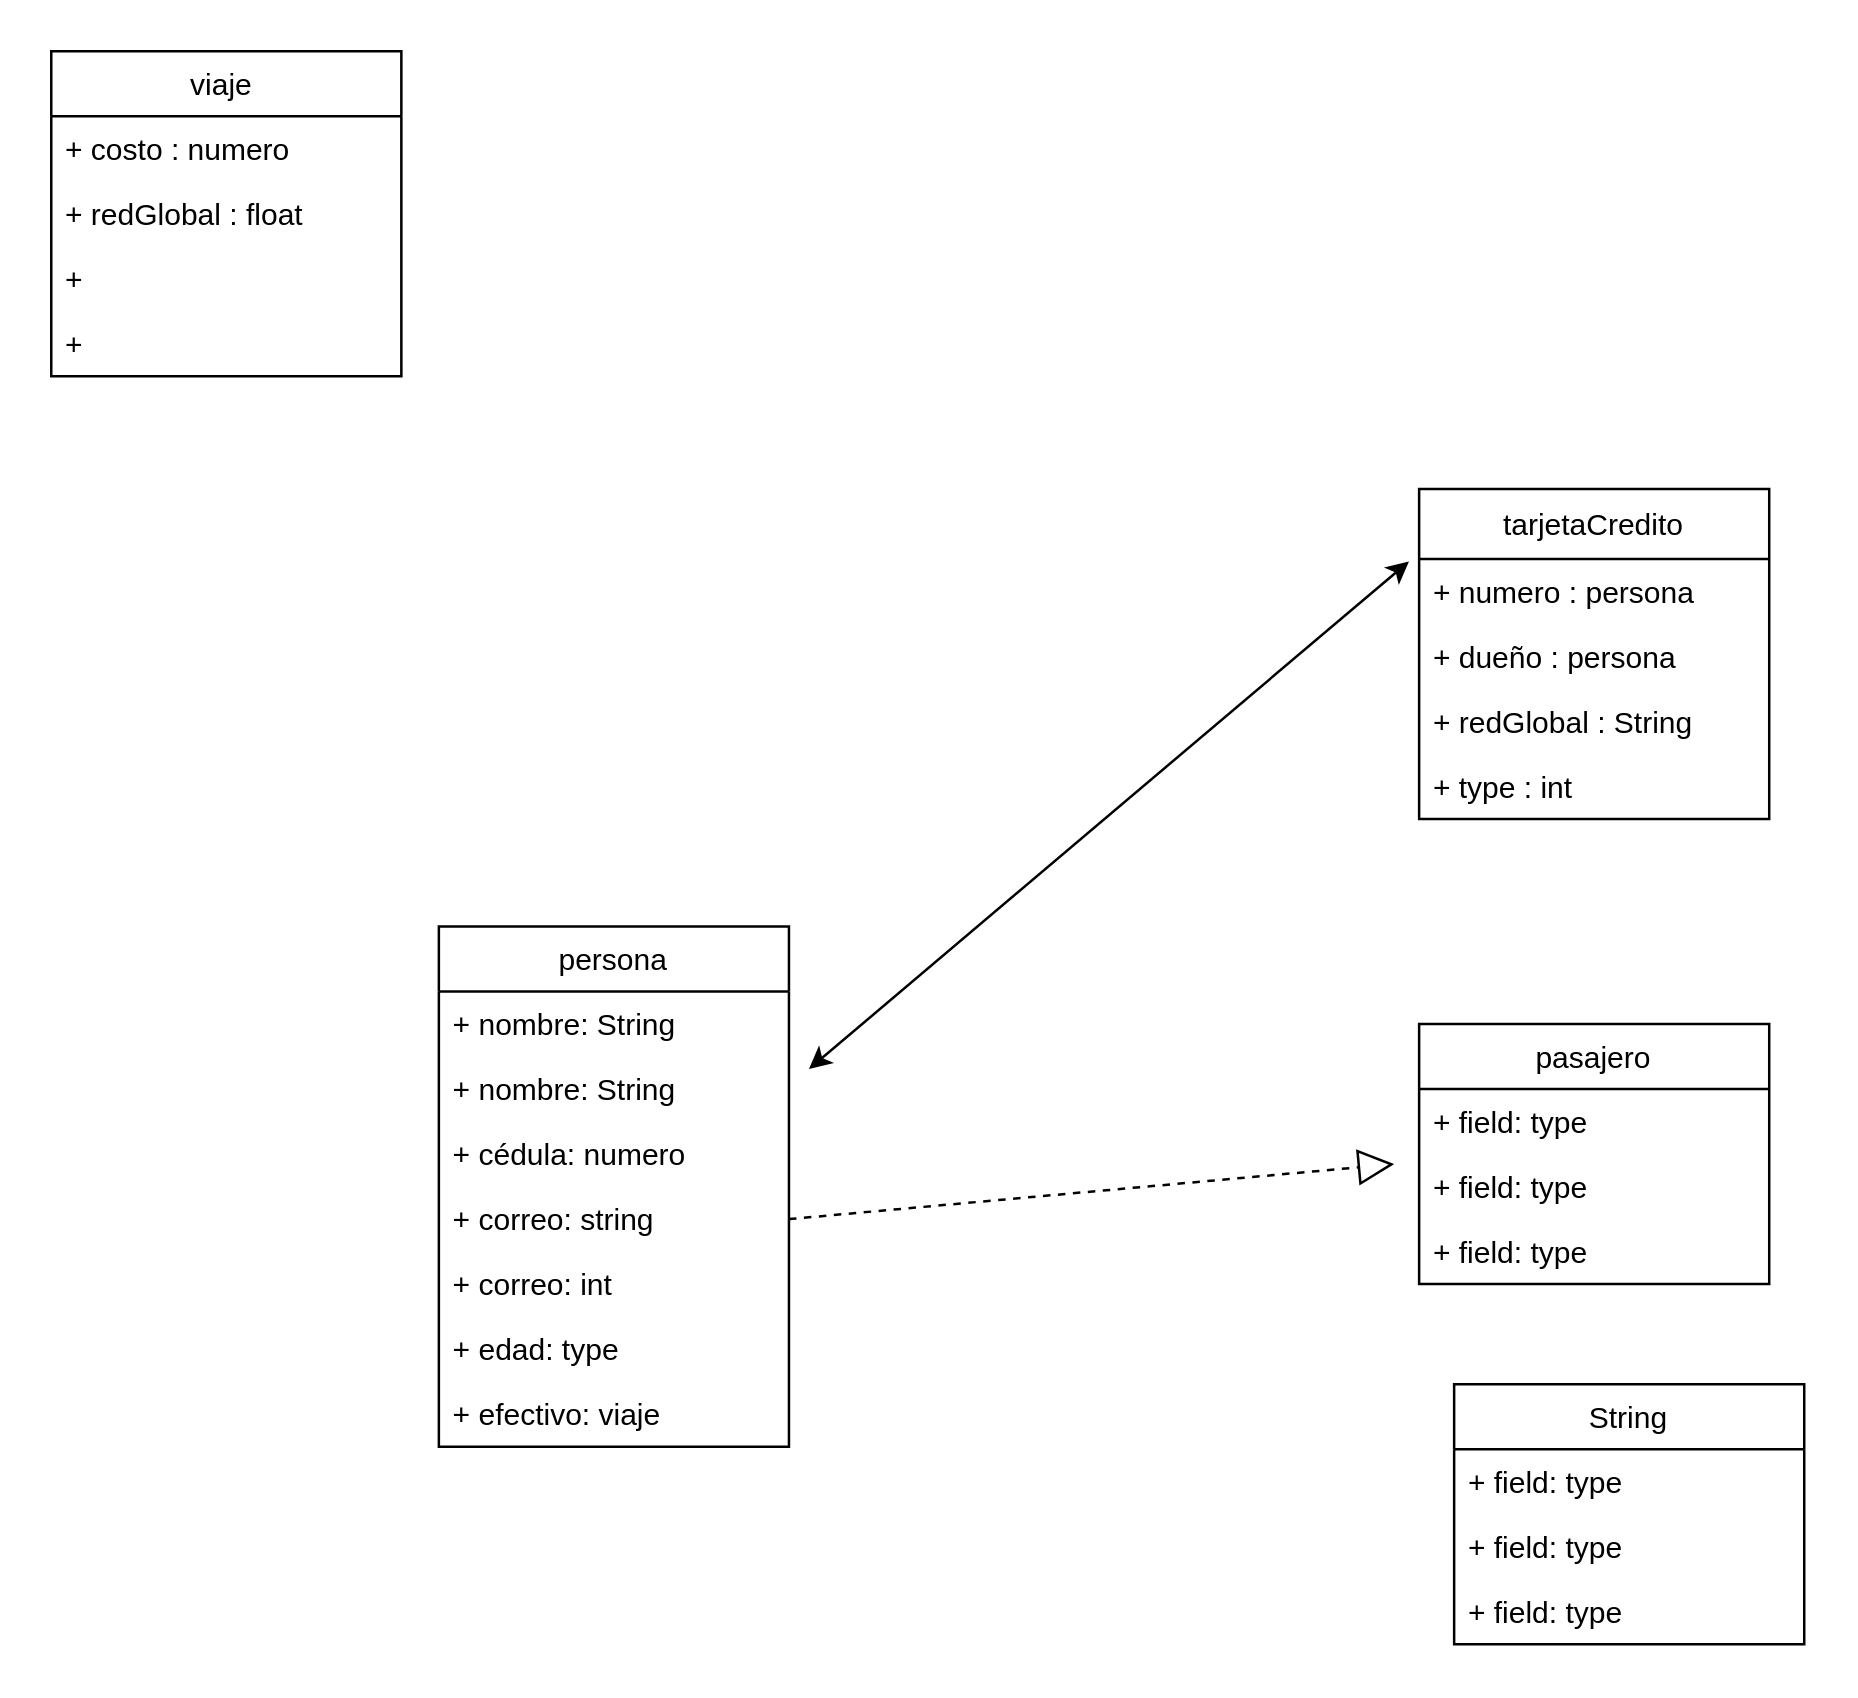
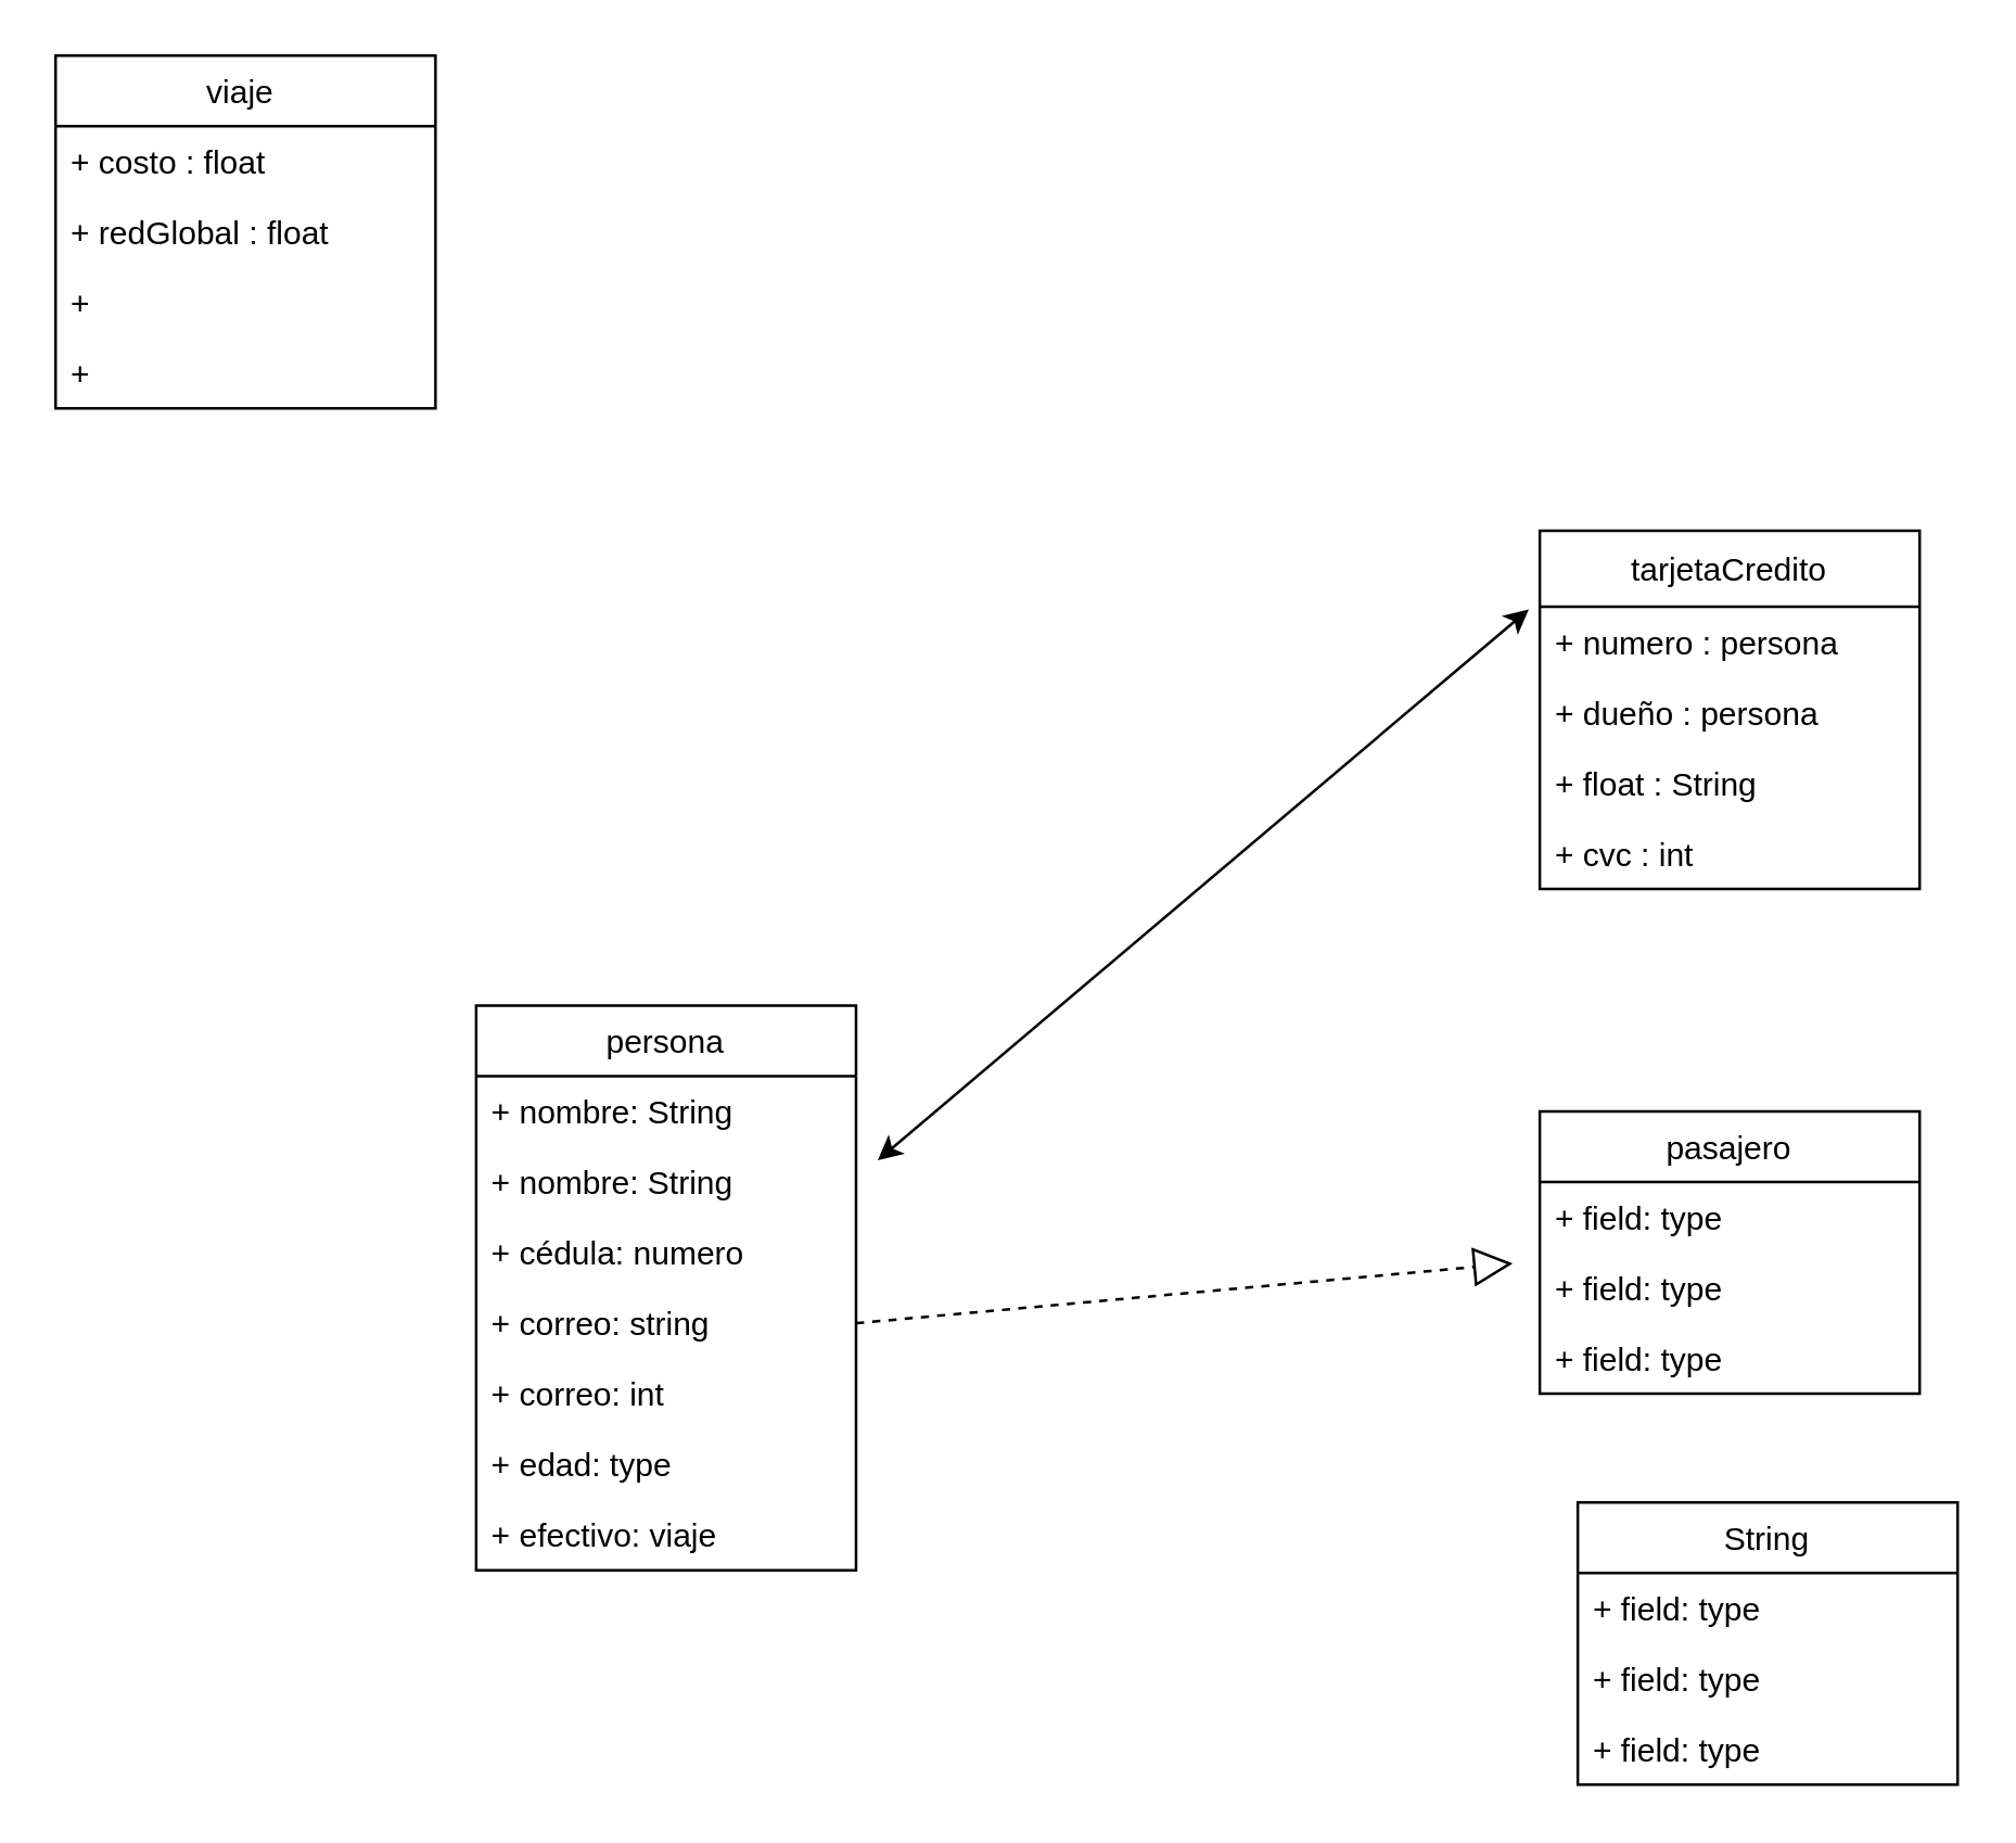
  <mxCell id="0" />
  <mxCell id="1" parent="0" />
  <mxCell id="2" value="viaje " style="swimlane;fontStyle=0;childLayout=stackLayout;horizontal=1;startSize=26;fillColor=none;horizontalStack=0;resizeParent=1;resizeParentMax=0;resizeLast=0;collapsible=1;marginBottom=0;" parent="1" vertex="1"><mxGeometry x="20" y="20" width="140" height="130" as="geometry" /></mxCell>
- <mxCell id="3" value="+ costo : numero&#10;" style="text;strokeColor=none;fillColor=none;align=left;verticalAlign=top;spacingLeft=4;spacingRight=4;overflow=hidden;rotatable=0;points=[[0,0.5],[1,0.5]];portConstraint=eastwest;" parent="2" vertex="1"><mxGeometry y="26" width="140" height="26" as="geometry" /></mxCell>
+ <mxCell id="3" value="+ costo : float&#10;" style="text;strokeColor=none;fillColor=none;align=left;verticalAlign=top;spacingLeft=4;spacingRight=4;overflow=hidden;rotatable=0;points=[[0,0.5],[1,0.5]];portConstraint=eastwest;" parent="2" vertex="1"><mxGeometry y="26" width="140" height="26" as="geometry" /></mxCell>
  <mxCell id="4" value="+ redGlobal : float" style="text;strokeColor=none;fillColor=none;align=left;verticalAlign=top;spacingLeft=4;spacingRight=4;overflow=hidden;rotatable=0;points=[[0,0.5],[1,0.5]];portConstraint=eastwest;" parent="2" vertex="1"><mxGeometry y="52" width="140" height="26" as="geometry" /></mxCell>
  <mxCell id="5" value="+  " style="text;strokeColor=none;fillColor=none;align=left;verticalAlign=top;spacingLeft=4;spacingRight=4;overflow=hidden;rotatable=0;points=[[0,0.5],[1,0.5]];portConstraint=eastwest;" parent="2" vertex="1"><mxGeometry y="78" width="140" height="26" as="geometry" /></mxCell>
  <mxCell id="6" value="+  " style="text;strokeColor=none;fillColor=none;align=left;verticalAlign=top;spacingLeft=4;spacingRight=4;overflow=hidden;rotatable=0;points=[[0,0.5],[1,0.5]];portConstraint=eastwest;" parent="2" vertex="1"><mxGeometry y="104" width="140" height="26" as="geometry" /></mxCell>
  <mxCell id="7" value="persona" style="swimlane;fontStyle=0;childLayout=stackLayout;horizontal=1;startSize=26;fillColor=none;horizontalStack=0;resizeParent=1;resizeParentMax=0;resizeLast=0;collapsible=1;marginBottom=0;" parent="1" vertex="1"><mxGeometry x="175" y="370" width="140" height="208" as="geometry"><mxRectangle x="44" y="116" width="77" height="26" as="alternateBounds" /></mxGeometry></mxCell>
  <mxCell id="8" value="+ nombre: String" style="text;strokeColor=none;fillColor=none;align=left;verticalAlign=top;spacingLeft=4;spacingRight=4;overflow=hidden;rotatable=0;points=[[0,0.5],[1,0.5]];portConstraint=eastwest;" parent="7" vertex="1"><mxGeometry y="26" width="140" height="26" as="geometry" /></mxCell>
  <mxCell id="9" value="+ nombre: String" style="text;strokeColor=none;fillColor=none;align=left;verticalAlign=top;spacingLeft=4;spacingRight=4;overflow=hidden;rotatable=0;points=[[0,0.5],[1,0.5]];portConstraint=eastwest;" vertex="1" parent="7"><mxGeometry y="52" width="140" height="26" as="geometry" /></mxCell>
  <mxCell id="10" value="+ cédula: numero" style="text;strokeColor=none;fillColor=none;align=left;verticalAlign=top;spacingLeft=4;spacingRight=4;overflow=hidden;rotatable=0;points=[[0,0.5],[1,0.5]];portConstraint=eastwest;" parent="7" vertex="1"><mxGeometry y="78" width="140" height="26" as="geometry" /></mxCell>
  <mxCell id="11" value="+ correo: string" style="text;strokeColor=none;fillColor=none;align=left;verticalAlign=top;spacingLeft=4;spacingRight=4;overflow=hidden;rotatable=0;points=[[0,0.5],[1,0.5]];portConstraint=eastwest;" parent="7" vertex="1"><mxGeometry y="104" width="140" height="26" as="geometry" /></mxCell>
  <mxCell id="12" value="+ correo: int" style="text;strokeColor=none;fillColor=none;align=left;verticalAlign=top;spacingLeft=4;spacingRight=4;overflow=hidden;rotatable=0;points=[[0,0.5],[1,0.5]];portConstraint=eastwest;" parent="7" vertex="1"><mxGeometry y="130" width="140" height="26" as="geometry" /></mxCell>
  <mxCell id="13" value="+ edad: type" style="text;strokeColor=none;fillColor=none;align=left;verticalAlign=top;spacingLeft=4;spacingRight=4;overflow=hidden;rotatable=0;points=[[0,0.5],[1,0.5]];portConstraint=eastwest;" parent="7" vertex="1"><mxGeometry y="156" width="140" height="26" as="geometry" /></mxCell>
  <mxCell id="14" value="+ efectivo: viaje" style="text;strokeColor=none;fillColor=none;align=left;verticalAlign=top;spacingLeft=4;spacingRight=4;overflow=hidden;rotatable=0;points=[[0,0.5],[1,0.5]];portConstraint=eastwest;" parent="7" vertex="1"><mxGeometry y="182" width="140" height="26" as="geometry" /></mxCell>
  <mxCell id="15" value="pasajero" style="swimlane;fontStyle=0;childLayout=stackLayout;horizontal=1;startSize=26;fillColor=none;horizontalStack=0;resizeParent=1;resizeParentMax=0;resizeLast=0;collapsible=1;marginBottom=0;" parent="1" vertex="1"><mxGeometry x="567" y="409" width="140" height="104" as="geometry" /></mxCell>
  <mxCell id="16" value="+ field: type" style="text;strokeColor=none;fillColor=none;align=left;verticalAlign=top;spacingLeft=4;spacingRight=4;overflow=hidden;rotatable=0;points=[[0,0.5],[1,0.5]];portConstraint=eastwest;" parent="15" vertex="1"><mxGeometry y="26" width="140" height="26" as="geometry" /></mxCell>
  <mxCell id="17" value="+ field: type" style="text;strokeColor=none;fillColor=none;align=left;verticalAlign=top;spacingLeft=4;spacingRight=4;overflow=hidden;rotatable=0;points=[[0,0.5],[1,0.5]];portConstraint=eastwest;" parent="15" vertex="1"><mxGeometry y="52" width="140" height="26" as="geometry" /></mxCell>
  <mxCell id="18" value="+ field: type" style="text;strokeColor=none;fillColor=none;align=left;verticalAlign=top;spacingLeft=4;spacingRight=4;overflow=hidden;rotatable=0;points=[[0,0.5],[1,0.5]];portConstraint=eastwest;" parent="15" vertex="1"><mxGeometry y="78" width="140" height="26" as="geometry" /></mxCell>
  <mxCell id="19" value="tarjetaCredito" style="swimlane;fontStyle=0;childLayout=stackLayout;horizontal=1;startSize=28;fillColor=none;horizontalStack=0;resizeParent=1;resizeParentMax=0;resizeLast=0;collapsible=1;marginBottom=0;" parent="1" vertex="1"><mxGeometry x="567" y="195" width="140" height="132" as="geometry" /></mxCell>
  <mxCell id="20" value="+ numero : persona" style="text;strokeColor=none;fillColor=none;align=left;verticalAlign=top;spacingLeft=4;spacingRight=4;overflow=hidden;rotatable=0;points=[[0,0.5],[1,0.5]];portConstraint=eastwest;" parent="19" vertex="1"><mxGeometry y="28" width="140" height="26" as="geometry" /></mxCell>
  <mxCell id="21" value="+ dueño : persona" style="text;strokeColor=none;fillColor=none;align=left;verticalAlign=top;spacingLeft=4;spacingRight=4;overflow=hidden;rotatable=0;points=[[0,0.5],[1,0.5]];portConstraint=eastwest;" parent="19" vertex="1"><mxGeometry y="54" width="140" height="26" as="geometry" /></mxCell>
- <mxCell id="22" value="+ redGlobal : String" style="text;strokeColor=none;fillColor=none;align=left;verticalAlign=top;spacingLeft=4;spacingRight=4;overflow=hidden;rotatable=0;points=[[0,0.5],[1,0.5]];portConstraint=eastwest;" parent="19" vertex="1"><mxGeometry y="80" width="140" height="26" as="geometry" /></mxCell>
- <mxCell id="23" value="+ type : int " style="text;strokeColor=none;fillColor=none;align=left;verticalAlign=top;spacingLeft=4;spacingRight=4;overflow=hidden;rotatable=0;points=[[0,0.5],[1,0.5]];portConstraint=eastwest;" parent="19" vertex="1"><mxGeometry y="106" width="140" height="26" as="geometry" /></mxCell>
+ <mxCell id="22" value="+ float : String" style="text;strokeColor=none;fillColor=none;align=left;verticalAlign=top;spacingLeft=4;spacingRight=4;overflow=hidden;rotatable=0;points=[[0,0.5],[1,0.5]];portConstraint=eastwest;" parent="19" vertex="1"><mxGeometry y="80" width="140" height="26" as="geometry" /></mxCell>
+ <mxCell id="23" value="+ cvc : int " style="text;strokeColor=none;fillColor=none;align=left;verticalAlign=top;spacingLeft=4;spacingRight=4;overflow=hidden;rotatable=0;points=[[0,0.5],[1,0.5]];portConstraint=eastwest;" parent="19" vertex="1"><mxGeometry y="106" width="140" height="26" as="geometry" /></mxCell>
  <mxCell id="24" value="" style="endArrow=classic;startArrow=classic;html=1;rounded=0;entryX=-0.029;entryY=0.038;entryDx=0;entryDy=0;entryPerimeter=0;" edge="1" parent="1" target="20"><mxGeometry width="50" height="50" relative="1" as="geometry"><mxPoint x="323" y="427" as="sourcePoint" /><mxPoint x="305" y="357" as="targetPoint" /></mxGeometry></mxCell>
  <mxCell id="25" value="" style="endArrow=block;dashed=1;endFill=0;endSize=12;html=1;rounded=0;exitX=1;exitY=0.5;exitDx=0;exitDy=0;" edge="1" parent="1" source="11"><mxGeometry width="160" relative="1" as="geometry"><mxPoint x="482" y="282" as="sourcePoint" /><mxPoint x="557" y="465" as="targetPoint" /></mxGeometry></mxCell>
  <mxCell id="26" value="String" style="swimlane;fontStyle=0;childLayout=stackLayout;horizontal=1;startSize=26;fillColor=none;horizontalStack=0;resizeParent=1;resizeParentMax=0;resizeLast=0;collapsible=1;marginBottom=0;" vertex="1" parent="1"><mxGeometry x="581" y="553" width="140" height="104" as="geometry" /></mxCell>
  <mxCell id="27" value="+ field: type" style="text;strokeColor=none;fillColor=none;align=left;verticalAlign=top;spacingLeft=4;spacingRight=4;overflow=hidden;rotatable=0;points=[[0,0.5],[1,0.5]];portConstraint=eastwest;" vertex="1" parent="26"><mxGeometry y="26" width="140" height="26" as="geometry" /></mxCell>
  <mxCell id="28" value="+ field: type" style="text;strokeColor=none;fillColor=none;align=left;verticalAlign=top;spacingLeft=4;spacingRight=4;overflow=hidden;rotatable=0;points=[[0,0.5],[1,0.5]];portConstraint=eastwest;" vertex="1" parent="26"><mxGeometry y="52" width="140" height="26" as="geometry" /></mxCell>
  <mxCell id="29" value="+ field: type" style="text;strokeColor=none;fillColor=none;align=left;verticalAlign=top;spacingLeft=4;spacingRight=4;overflow=hidden;rotatable=0;points=[[0,0.5],[1,0.5]];portConstraint=eastwest;" vertex="1" parent="26"><mxGeometry y="78" width="140" height="26" as="geometry" /></mxCell>
